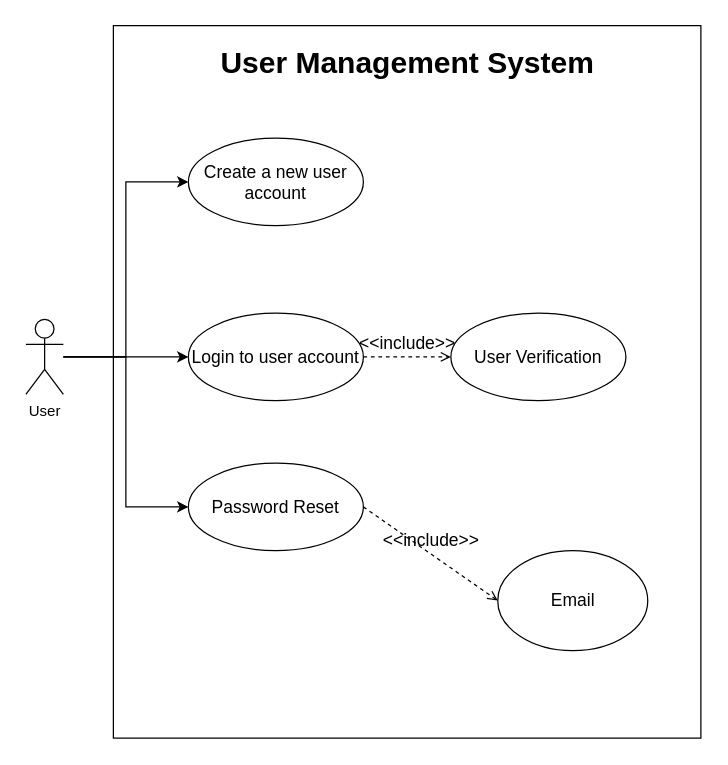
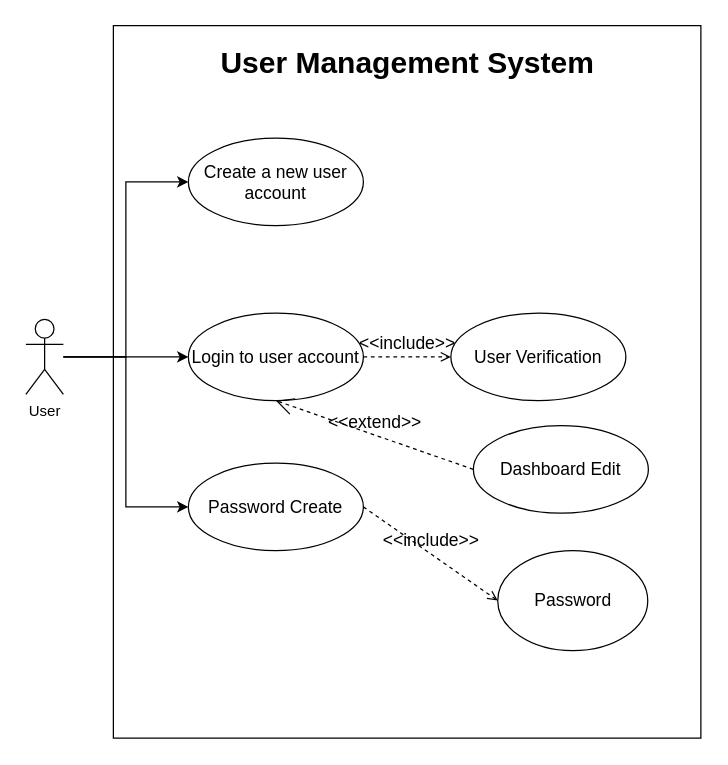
  <mxCell id="0" />
  <mxCell id="1" parent="0" />
  <mxCell id="2" value="" style="rounded=0;whiteSpace=wrap;html=1;" parent="1" vertex="1"><mxGeometry x="90" y="20" width="470" height="570" as="geometry" /></mxCell>
  <mxCell id="3" value="User Management System" style="text;strokeColor=none;fillColor=none;html=1;fontSize=24;fontStyle=1;verticalAlign=middle;align=center;" parent="1" vertex="1"><mxGeometry x="132.5" y="20" width="385" height="60" as="geometry" /></mxCell>
  <mxCell id="4" value="&lt;font style=&quot;font-size: 14px&quot;&gt;Create a new user account&lt;/font&gt;" style="ellipse;whiteSpace=wrap;html=1;" parent="1" vertex="1"><mxGeometry x="150" y="110" width="140" height="70" as="geometry" /></mxCell>
  <mxCell id="5" style="edgeStyle=orthogonalEdgeStyle;rounded=0;orthogonalLoop=1;jettySize=auto;html=1;entryX=0;entryY=0.5;entryDx=0;entryDy=0;fontSize=14;" parent="1" source="8" target="4" edge="1"><mxGeometry relative="1" as="geometry" /></mxCell>
  <mxCell id="6" style="edgeStyle=orthogonalEdgeStyle;rounded=0;orthogonalLoop=1;jettySize=auto;html=1;entryX=0;entryY=0.5;entryDx=0;entryDy=0;fontSize=14;" parent="1" source="8" target="9" edge="1"><mxGeometry relative="1" as="geometry" /></mxCell>
  <mxCell id="7" style="edgeStyle=orthogonalEdgeStyle;rounded=0;orthogonalLoop=1;jettySize=auto;html=1;entryX=0;entryY=0.5;entryDx=0;entryDy=0;fontSize=14;" parent="1" source="8" target="10" edge="1"><mxGeometry relative="1" as="geometry" /></mxCell>
  <mxCell id="8" value="User" style="shape=umlActor;html=1;verticalLabelPosition=bottom;verticalAlign=top;align=center;" parent="1" vertex="1"><mxGeometry x="20" y="255" width="30" height="60" as="geometry" /></mxCell>
  <mxCell id="9" value="&lt;span style=&quot;font-size: 14px&quot;&gt;Login to user account&lt;/span&gt;" style="ellipse;whiteSpace=wrap;html=1;" parent="1" vertex="1"><mxGeometry x="150" y="250" width="140" height="70" as="geometry" /></mxCell>
- <mxCell id="10" value="&lt;span style=&quot;font-size: 14px&quot;&gt;Password Reset&lt;/span&gt;" style="ellipse;whiteSpace=wrap;html=1;" parent="1" vertex="1"><mxGeometry x="150" y="370" width="140" height="70" as="geometry" /></mxCell>
+ <mxCell id="10" value="&lt;span style=&quot;font-size: 14px&quot;&gt;Password Create&lt;/span&gt;" style="ellipse;whiteSpace=wrap;html=1;" parent="1" vertex="1"><mxGeometry x="150" y="370" width="140" height="70" as="geometry" /></mxCell>
  <mxCell id="11" value="&lt;font style=&quot;font-size: 14px&quot;&gt;User Verification&lt;/font&gt;" style="ellipse;whiteSpace=wrap;html=1;" parent="1" vertex="1"><mxGeometry x="360" y="250" width="140" height="70" as="geometry" /></mxCell>
  <mxCell id="12" value="&amp;lt;&amp;lt;include&amp;gt;&amp;gt;" style="edgeStyle=none;html=1;endArrow=open;verticalAlign=bottom;dashed=1;labelBackgroundColor=none;rounded=0;fontSize=14;exitX=1;exitY=0.5;exitDx=0;exitDy=0;entryX=0;entryY=0.5;entryDx=0;entryDy=0;" parent="1" source="9" target="11" edge="1"><mxGeometry width="160" relative="1" as="geometry"><mxPoint x="270" y="200" as="sourcePoint" /><mxPoint x="430" y="200" as="targetPoint" /></mxGeometry></mxCell>
- <mxCell id="13" value="Email" style="ellipse;whiteSpace=wrap;html=1;fontSize=14;" parent="1" vertex="1"><mxGeometry x="397.5" y="440" width="120" height="80" as="geometry" /></mxCell>
+ <mxCell id="13" value="Password" style="ellipse;whiteSpace=wrap;html=1;fontSize=14;" parent="1" vertex="1"><mxGeometry x="397.5" y="440" width="120" height="80" as="geometry" /></mxCell>
  <mxCell id="14" value="&amp;lt;&amp;lt;include&amp;gt;&amp;gt;" style="edgeStyle=none;html=1;endArrow=open;verticalAlign=bottom;dashed=1;labelBackgroundColor=none;rounded=0;fontSize=14;exitX=1;exitY=0.5;exitDx=0;exitDy=0;entryX=0;entryY=0.5;entryDx=0;entryDy=0;" parent="1" source="10" target="13" edge="1"><mxGeometry width="160" relative="1" as="geometry"><mxPoint x="320" y="380" as="sourcePoint" /><mxPoint x="480" y="380" as="targetPoint" /></mxGeometry></mxCell>
+ <mxCell id="15" value="Dashboard Edit" style="ellipse;whiteSpace=wrap;html=1;fontSize=14;" parent="1" vertex="1"><mxGeometry x="378" y="340" width="140" height="70" as="geometry" /></mxCell>
+ <mxCell id="16" value="&amp;lt;&amp;lt;extend&amp;gt;&amp;gt;" style="edgeStyle=none;html=1;startArrow=open;endArrow=none;startSize=12;verticalAlign=bottom;dashed=1;labelBackgroundColor=none;rounded=0;fontSize=14;entryX=0;entryY=0.5;entryDx=0;entryDy=0;exitX=0.5;exitY=1;exitDx=0;exitDy=0;" parent="1" source="9" target="15" edge="1"><mxGeometry width="160" relative="1" as="geometry"><mxPoint x="250" y="350" as="sourcePoint" /><mxPoint x="410" y="350" as="targetPoint" /></mxGeometry></mxCell>
